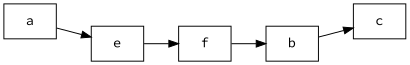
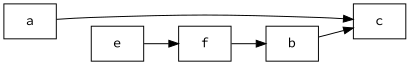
  digraph {
    fontname="Source Code Pro"
    rankdir=LR
    node [duration=1 fontname="Source Code Pro" shape=box]
    edge [fontname="Source Code Pro"]
    a [duration=2]
    c [duration=3]
    b
    e
    f
-   a -> e
+   a -> c
    b -> c
    e -> f
    f -> b
  }
